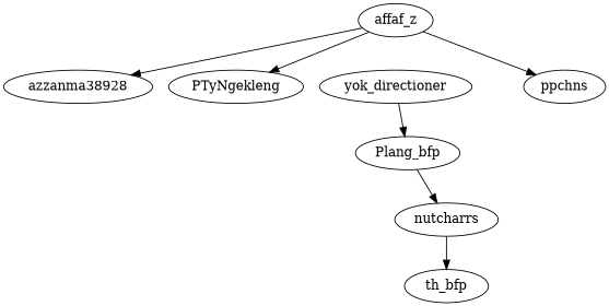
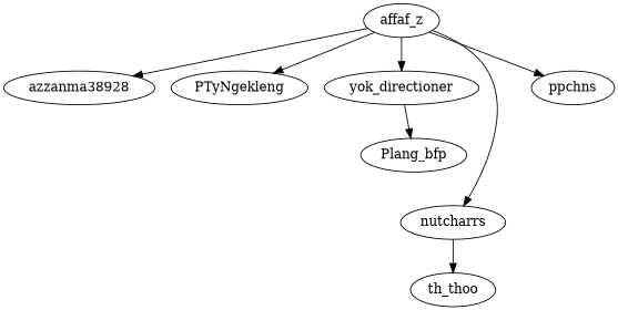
  strict digraph {
    affaf_z
    azzanma38928
    PTyNgekleng
    yok_directioner
    nutcharrs
    ppchns
    Plang_bfp
-   th_thoo [label=th_bfp]
+   th_thoo
    affaf_z -> azzanma38928
    affaf_z -> PTyNgekleng
-   Plang_bfp -> nutcharrs
+   affaf_z -> yok_directioner
+   affaf_z -> nutcharrs
    affaf_z -> ppchns
    yok_directioner -> Plang_bfp
    nutcharrs -> th_thoo
  }
